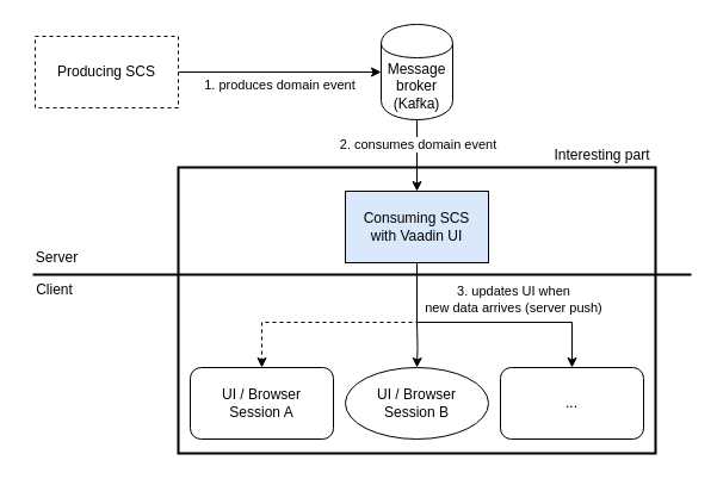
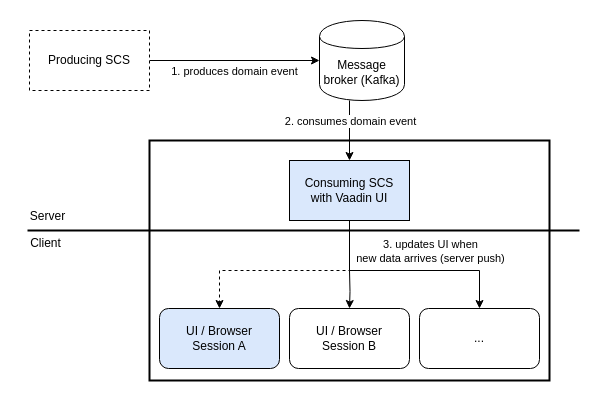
  <mxCell id="0" />
  <mxCell id="1" parent="0" />
  <mxCell id="2" value="" style="rounded=0;whiteSpace=wrap;html=1;fillColor=none;strokeWidth=2;" vertex="1" parent="1"><mxGeometry x="149" y="140" width="400" height="240" as="geometry" /></mxCell>
  <mxCell id="3" style="edgeStyle=orthogonalEdgeStyle;rounded=0;orthogonalLoop=1;jettySize=auto;html=1;entryX=0;entryY=0.5;entryDx=0;entryDy=0;" edge="1" parent="1" source="5" target="8"><mxGeometry relative="1" as="geometry" /></mxCell>
  <mxCell id="4" value="1. produces domain event" style="edgeLabel;html=1;align=center;verticalAlign=middle;resizable=0;points=[];" vertex="1" connectable="0" parent="3"><mxGeometry x="-0.008" y="-3" relative="1" as="geometry"><mxPoint y="7" as="offset" /></mxGeometry></mxCell>
  <mxCell id="5" value="Producing SCS" style="rounded=0;whiteSpace=wrap;html=1;dashed=1;" vertex="1" parent="1"><mxGeometry x="29" y="30" width="120" height="60" as="geometry" /></mxCell>
  <mxCell id="6" style="edgeStyle=orthogonalEdgeStyle;rounded=0;orthogonalLoop=1;jettySize=auto;html=1;entryX=0.5;entryY=0;entryDx=0;entryDy=0;" edge="1" parent="1" source="8" target="13"><mxGeometry relative="1" as="geometry"><Array as="points"><mxPoint x="349" y="80" /></Array></mxGeometry></mxCell>
  <mxCell id="7" value="2. consumes domain event" style="edgeLabel;html=1;align=center;verticalAlign=middle;resizable=0;points=[];" vertex="1" connectable="0" parent="6"><mxGeometry x="-0.232" y="-1" relative="1" as="geometry"><mxPoint x="1" y="-3" as="offset" /></mxGeometry></mxCell>
- <mxCell id="8" value="Message broker (Kafka)" style="shape=cylinder;whiteSpace=wrap;html=1;boundedLbl=1;backgroundOutline=1;" vertex="1" parent="1"><mxGeometry x="319" y="20" width="60" height="80" as="geometry" /></mxCell>
+ <mxCell id="8" value="Message broker (Kafka)" style="shape=cylinder;whiteSpace=wrap;html=1;boundedLbl=1;backgroundOutline=1;" vertex="1" parent="1"><mxGeometry x="319" y="20" width="85" height="80" as="geometry" /></mxCell>
  <mxCell id="9" style="edgeStyle=orthogonalEdgeStyle;rounded=0;orthogonalLoop=1;jettySize=auto;html=1;entryX=0.5;entryY=0;entryDx=0;entryDy=0;exitX=0.5;exitY=1;exitDx=0;exitDy=0;dashed=1;" edge="1" parent="1" source="13" target="14"><mxGeometry relative="1" as="geometry"><mxPoint x="349" y="252" as="sourcePoint" /><mxPoint x="219" y="290" as="targetPoint" /><Array as="points"><mxPoint x="349" y="270" /><mxPoint x="219" y="270" /></Array></mxGeometry></mxCell>
  <mxCell id="10" value="3. updates UI when&lt;br&gt;new data arrives (server push)" style="edgeLabel;html=1;align=center;verticalAlign=middle;resizable=0;points=[];" vertex="1" connectable="0" parent="9"><mxGeometry x="-0.632" y="2" relative="1" as="geometry"><mxPoint x="78" y="-10" as="offset" /></mxGeometry></mxCell>
  <mxCell id="11" style="edgeStyle=orthogonalEdgeStyle;rounded=0;orthogonalLoop=1;jettySize=auto;html=1;" edge="1" parent="1" target="15"><mxGeometry relative="1" as="geometry"><mxPoint x="349" y="270" as="sourcePoint" /></mxGeometry></mxCell>
  <mxCell id="12" style="edgeStyle=orthogonalEdgeStyle;rounded=0;orthogonalLoop=1;jettySize=auto;html=1;entryX=0.5;entryY=0;entryDx=0;entryDy=0;exitX=0.5;exitY=1;exitDx=0;exitDy=0;" edge="1" parent="1" source="13" target="16"><mxGeometry relative="1" as="geometry"><mxPoint x="349" y="242" as="sourcePoint" /><Array as="points"><mxPoint x="349" y="270" /><mxPoint x="479" y="270" /></Array></mxGeometry></mxCell>
  <mxCell id="13" value="Consuming SCS&lt;br&gt;with Vaadin UI" style="rounded=0;whiteSpace=wrap;html=1;fillColor=#dae8fc;" vertex="1" parent="1"><mxGeometry x="289" y="160" width="120" height="60" as="geometry" /></mxCell>
- <mxCell id="14" value="UI / Browser&lt;br&gt;Session A" style="rounded=1;whiteSpace=wrap;html=1;" vertex="1" parent="1"><mxGeometry x="159" y="308" width="120" height="60" as="geometry" /></mxCell>
- <mxCell id="15" value="UI / Browser&lt;br&gt;Session B" style="ellipse;whiteSpace=wrap;html=1;" vertex="1" parent="1"><mxGeometry x="289" y="308" width="120" height="60" as="geometry" /></mxCell>
+ <mxCell id="14" value="UI / Browser&lt;br&gt;Session A" style="rounded=1;whiteSpace=wrap;html=1;fillColor=#dae8fc;" vertex="1" parent="1"><mxGeometry x="159" y="308" width="120" height="60" as="geometry" /></mxCell>
+ <mxCell id="15" value="UI / Browser&lt;br&gt;Session B" style="rounded=1;whiteSpace=wrap;html=1;" vertex="1" parent="1"><mxGeometry x="289" y="308" width="120" height="60" as="geometry" /></mxCell>
  <mxCell id="16" value="..." style="rounded=1;whiteSpace=wrap;html=1;" vertex="1" parent="1"><mxGeometry x="419" y="308" width="120" height="60" as="geometry" /></mxCell>
- <mxCell id="17" value="Interesting part" style="text;html=1;resizable=0;autosize=1;align=center;verticalAlign=middle;points=[];fillColor=none;strokeColor=none;rounded=0;" vertex="1" parent="1"><mxGeometry x="454" y="120" width="100" height="20" as="geometry" /></mxCell>
  <mxCell id="18" value="Server" style="text;html=1;resizable=0;autosize=1;align=center;verticalAlign=middle;points=[];fillColor=none;strokeColor=none;rounded=0;" vertex="1" parent="1"><mxGeometry x="22" y="206" width="50" height="20" as="geometry" /></mxCell>
  <mxCell id="19" value="Client" style="text;html=1;resizable=0;autosize=1;align=center;verticalAlign=middle;points=[];fillColor=none;strokeColor=none;rounded=0;" vertex="1" parent="1"><mxGeometry x="20" y="233" width="50" height="20" as="geometry" /></mxCell>
  <mxCell id="20" value="" style="endArrow=none;html=1;strokeWidth=2;" edge="1" parent="1"><mxGeometry width="50" height="50" relative="1" as="geometry"><mxPoint x="27" y="230" as="sourcePoint" /><mxPoint x="579" y="230" as="targetPoint" /></mxGeometry></mxCell>
